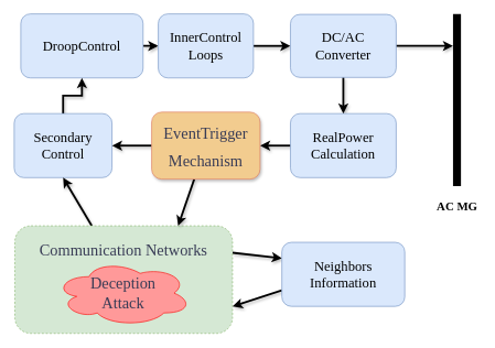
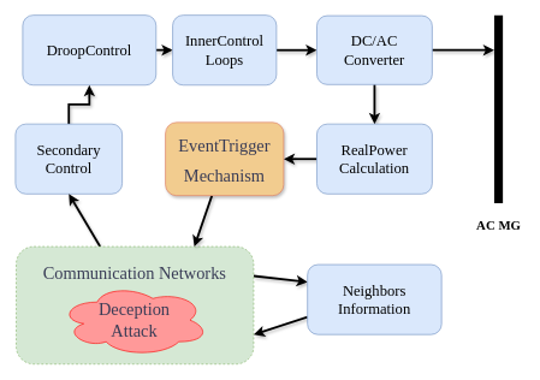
  <mxCell id="0" />
  <mxCell id="1" parent="0" />
  <mxCell id="2" style="edgeStyle=orthogonalEdgeStyle;orthogonalLoop=1;jettySize=auto;html=1;entryX=0;entryY=0.5;entryDx=0;entryDy=0;strokeWidth=3;rounded=0;shadow=1;sketch=0;" edge="1" parent="1" source="3" target="5"><mxGeometry relative="1" as="geometry" /></mxCell>
  <mxCell id="3" value="&lt;font face=&quot;Times New Roman&quot; style=&quot;font-size: 21px&quot;&gt;DroopControl&lt;/font&gt;" style="whiteSpace=wrap;html=1;fillColor=#dae8fc;strokeColor=#6c8ebf;rounded=1;" vertex="1" parent="1"><mxGeometry x="31" y="20" width="185" height="97" as="geometry" /></mxCell>
  <mxCell id="4" style="edgeStyle=orthogonalEdgeStyle;rounded=0;sketch=0;orthogonalLoop=1;jettySize=auto;html=1;entryX=0;entryY=0.5;entryDx=0;entryDy=0;shadow=1;strokeWidth=3;" edge="1" parent="1" source="5" target="8"><mxGeometry relative="1" as="geometry" /></mxCell>
  <mxCell id="5" value="&lt;font face=&quot;Times New Roman&quot; style=&quot;font-size: 21px&quot;&gt;InnerControl&lt;br&gt;Loops&lt;/font&gt;" style="whiteSpace=wrap;html=1;fillColor=#dae8fc;strokeColor=#6c8ebf;rounded=1;" vertex="1" parent="1"><mxGeometry x="239" y="20" width="144" height="97" as="geometry" /></mxCell>
  <mxCell id="6" style="edgeStyle=orthogonalEdgeStyle;rounded=0;sketch=0;orthogonalLoop=1;jettySize=auto;html=1;entryX=0.5;entryY=0;entryDx=0;entryDy=0;shadow=1;strokeWidth=3;" edge="1" parent="1" source="8" target="10"><mxGeometry relative="1" as="geometry" /></mxCell>
  <mxCell id="7" style="edgeStyle=none;rounded=1;sketch=0;orthogonalLoop=1;jettySize=auto;html=1;shadow=1;strokeWidth=3;" edge="1" parent="1" source="8" target="13"><mxGeometry relative="1" as="geometry" /></mxCell>
  <mxCell id="8" value="&lt;font face=&quot;Times New Roman&quot;&gt;&lt;span style=&quot;font-size: 21px&quot;&gt;DC/AC&lt;br&gt;&lt;/span&gt;&lt;/font&gt;&lt;font style=&quot;font-size: 21px&quot; face=&quot;Times New Roman&quot;&gt;Converter&lt;/font&gt;" style="whiteSpace=wrap;html=1;fillColor=#dae8fc;strokeColor=#6c8ebf;rounded=1;" vertex="1" parent="1"><mxGeometry x="439" y="20.75" width="160" height="95.5" as="geometry" /></mxCell>
  <mxCell id="9" style="edgeStyle=none;rounded=1;sketch=0;orthogonalLoop=1;jettySize=auto;html=1;entryX=1;entryY=0.5;entryDx=0;entryDy=0;shadow=1;strokeWidth=3;" edge="1" parent="1" source="10" target="22"><mxGeometry relative="1" as="geometry" /></mxCell>
  <mxCell id="10" value="&lt;font face=&quot;Times New Roman&quot; style=&quot;font-size: 21px&quot;&gt;RealPower&lt;br&gt;Calculation&lt;/font&gt;" style="whiteSpace=wrap;html=1;fillColor=#dae8fc;strokeColor=#6c8ebf;rounded=1;" vertex="1" parent="1"><mxGeometry x="439" y="171" width="160" height="97" as="geometry" /></mxCell>
  <mxCell id="11" style="edgeStyle=orthogonalEdgeStyle;rounded=0;sketch=0;orthogonalLoop=1;jettySize=auto;html=1;entryX=0.5;entryY=1;entryDx=0;entryDy=0;shadow=1;strokeWidth=3;" edge="1" parent="1" source="12" target="3"><mxGeometry relative="1" as="geometry" /></mxCell>
  <mxCell id="12" value="&lt;font face=&quot;Times New Roman&quot; style=&quot;font-size: 21px&quot;&gt;Secondary&lt;br&gt;Control&lt;/font&gt;" style="whiteSpace=wrap;html=1;fillColor=#dae8fc;strokeColor=#6c8ebf;rounded=1;" vertex="1" parent="1"><mxGeometry x="20.995" y="171" width="148" height="97" as="geometry" /></mxCell>
  <mxCell id="13" value="" style="line;strokeWidth=12;direction=south;html=1;perimeter=backbonePerimeter;points=[];outlineConnect=0;rounded=1;" vertex="1" parent="1"><mxGeometry x="686" y="20" width="10" height="261" as="geometry" /></mxCell>
  <mxCell id="14" value="&lt;font face=&quot;Times New Roman&quot; style=&quot;font-size: 18px&quot;&gt;&lt;b&gt;AC MG&lt;/b&gt;&lt;/font&gt;" style="text;html=1;align=center;verticalAlign=middle;resizable=0;points=[];autosize=1;strokeColor=none;" vertex="1" parent="1"><mxGeometry x="655" y="296" width="72" height="32" as="geometry" /></mxCell>
  <mxCell id="15" style="rounded=0;sketch=0;orthogonalLoop=1;jettySize=auto;html=1;entryX=0.5;entryY=1;entryDx=0;entryDy=0;shadow=1;strokeWidth=3;" edge="1" parent="1" source="17" target="12"><mxGeometry relative="1" as="geometry" /></mxCell>
  <mxCell id="16" style="edgeStyle=none;rounded=1;sketch=0;orthogonalLoop=1;jettySize=auto;html=1;exitX=1;exitY=0.25;exitDx=0;exitDy=0;entryX=0;entryY=0.25;entryDx=0;entryDy=0;shadow=1;strokeWidth=3;" edge="1" parent="1" source="17" target="24"><mxGeometry relative="1" as="geometry" /></mxCell>
  <mxCell id="17" value="" style="rounded=1;whiteSpace=wrap;html=1;sketch=0;strokeColor=#82b366;dashed=1;fillColor=#d5e8d4;arcSize=15;" vertex="1" parent="1"><mxGeometry x="22.005" y="341" width="329.38" height="163" as="geometry" /></mxCell>
  <mxCell id="18" value="&lt;font style=&quot;font-size: 24px&quot; face=&quot;Times New Roman&quot;&gt;Communication Networks&lt;/font&gt;" style="text;html=1;strokeColor=none;fillColor=none;align=center;verticalAlign=middle;whiteSpace=wrap;rounded=0;sketch=0;fontColor=#393C56;" vertex="1" parent="1"><mxGeometry x="47.45" y="362.5" width="278.5" height="30.5" as="geometry" /></mxCell>
  <mxCell id="19" value="&lt;font style=&quot;font-size: 24px&quot; face=&quot;Times New Roman&quot;&gt;Deception&lt;br&gt;Attack&lt;/font&gt;" style="ellipse;shape=cloud;whiteSpace=wrap;html=1;rounded=0;sketch=0;fontColor=#393C56;strokeColor=#FF0000;fillColor=#FF9999;verticalAlign=middle;" vertex="1" parent="1"><mxGeometry x="82.69" y="393" width="206.13" height="100" as="geometry" /></mxCell>
- <mxCell id="20" style="rounded=1;sketch=0;orthogonalLoop=1;jettySize=auto;html=1;exitX=0;exitY=0.5;exitDx=0;exitDy=0;entryX=1;entryY=0.5;entryDx=0;entryDy=0;shadow=1;strokeWidth=3;" edge="1" parent="1" source="22" target="12"><mxGeometry relative="1" as="geometry" /></mxCell>
  <mxCell id="21" style="edgeStyle=none;rounded=1;sketch=0;orthogonalLoop=1;jettySize=auto;html=1;entryX=0.75;entryY=0;entryDx=0;entryDy=0;shadow=1;strokeWidth=3;" edge="1" parent="1" source="22" target="17"><mxGeometry relative="1" as="geometry" /></mxCell>
  <mxCell id="22" value="&lt;p&gt;&lt;font style=&quot;font-size: 24px&quot; face=&quot;Times New Roman&quot;&gt;Event&lt;/font&gt;&lt;span style=&quot;font-size: 24px ; font-family: &amp;quot;times new roman&amp;quot;&quot;&gt;Trigger&lt;/span&gt;&lt;/p&gt;&lt;font face=&quot;times new roman&quot;&gt;&lt;span style=&quot;font-size: 24px&quot;&gt;Mechanism&lt;/span&gt;&lt;/font&gt;&lt;p&gt;&lt;span style=&quot;font-size: 24px ; font-family: &amp;quot;times new roman&amp;quot;&quot;&gt;&lt;br&gt;&lt;/span&gt;&lt;/p&gt;" style="rounded=1;whiteSpace=wrap;html=1;fillColor=#F2CC8F;strokeColor=#E07A5F;fontColor=#393C56;shadow=1;glass=0;align=center;verticalAlign=top;" vertex="1" parent="1"><mxGeometry x="229" y="168.75" width="164" height="101.5" as="geometry" /></mxCell>
  <mxCell id="23" style="edgeStyle=none;rounded=1;sketch=0;orthogonalLoop=1;jettySize=auto;html=1;exitX=0;exitY=0.75;exitDx=0;exitDy=0;entryX=1;entryY=0.75;entryDx=0;entryDy=0;shadow=1;strokeWidth=3;" edge="1" parent="1" source="24" target="17"><mxGeometry relative="1" as="geometry" /></mxCell>
  <mxCell id="24" value="&lt;font face=&quot;Times New Roman&quot; style=&quot;font-size: 21px&quot;&gt;Neighbors&lt;br&gt;Information&lt;/font&gt;" style="whiteSpace=wrap;html=1;fillColor=#dae8fc;strokeColor=#6c8ebf;rounded=1;" vertex="1" parent="1"><mxGeometry x="426" y="366" width="185.99" height="97" as="geometry" /></mxCell>
